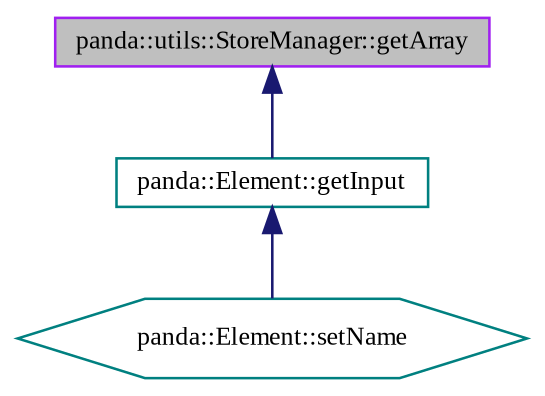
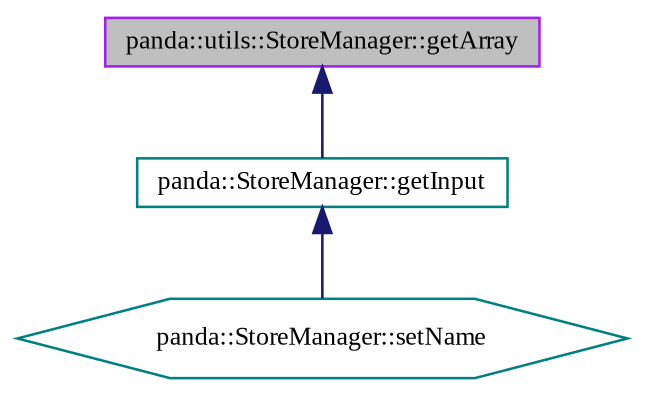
  digraph {
    fontname="Liberation Serif"
    rankdir=TB
    node [color=teal fillcolor=white fontname="Liberation Serif" fontsize=10 shape=box style=filled]
    edge [color=midnightblue dir=back fontname="Liberation Serif" fontsize=10 labelfontname=Helvetica labelfontsize=10 style=solid]
    n1 [color=purple fillcolor=grey75 fontcolor=black height=0.2 label="panda::utils::StoreManager::getArray" width=0.4]
-   n2 [height=0.2 label="panda::Element::getInput" width=0.4]
-   n3 [height=0.2 label="panda::Element::setName" shape=hexagon width=0.4]
+   n2 [height=0.2 label="panda::StoreManager::getInput" width=0.4]
+   n3 [height=0.2 label="panda::StoreManager::setName" shape=hexagon width=0.4]
    n1 -> n2
    n2 -> n3
  }
